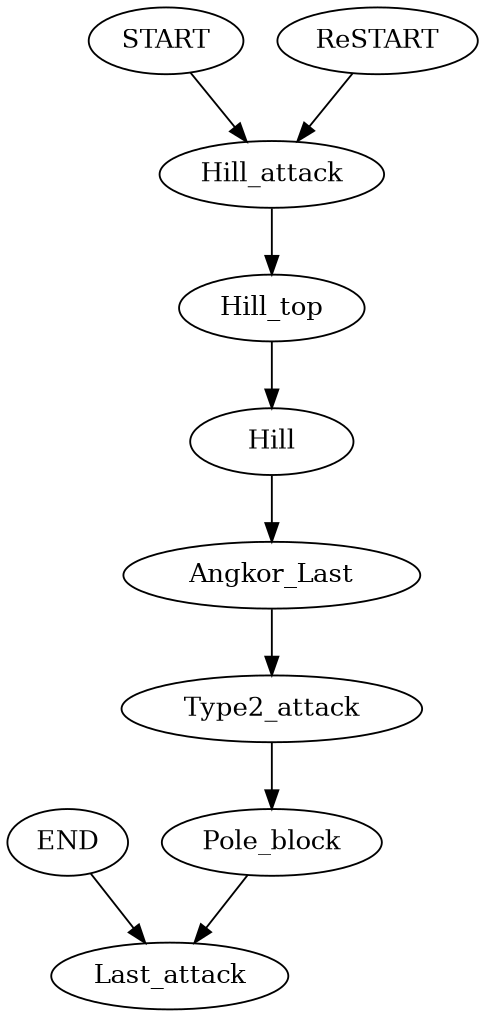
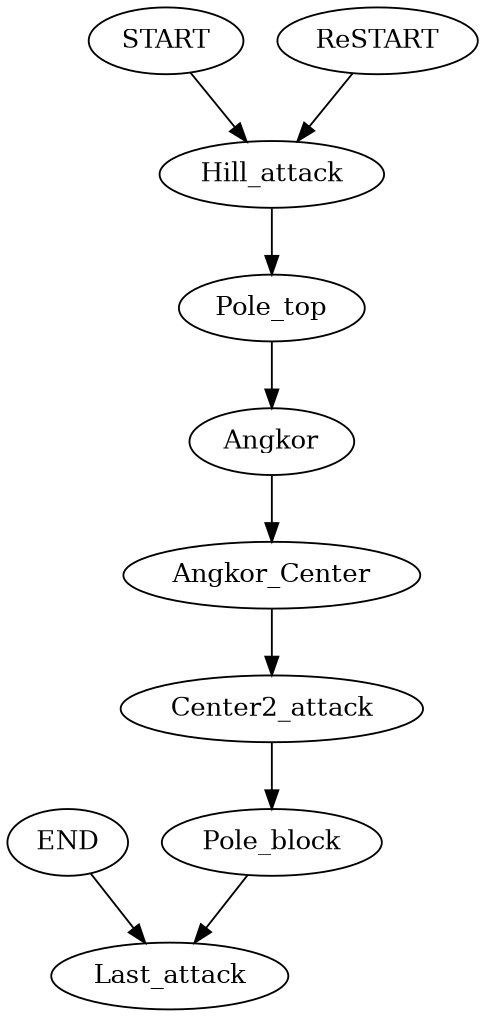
  digraph {
    n1 [label=Hill_attack]
    START
-   Hill_top
-   Angkor [label=Hill]
+   Hill_top [label=Pole_top]
+   Angkor
    ReSTART
-   Angkor_Center [label=Angkor_Last]
-   Type2_attack
+   Angkor_Center
+   Type2_attack [label=Center2_attack]
    Pole_block
    Last_attack
    END
    n1 -> Hill_top
    START -> n1
    Hill_top -> Angkor
    Angkor -> Angkor_Center
    ReSTART -> n1
    Angkor_Center -> Type2_attack
    Type2_attack -> Pole_block
    Pole_block -> Last_attack
    END -> Last_attack
  }
